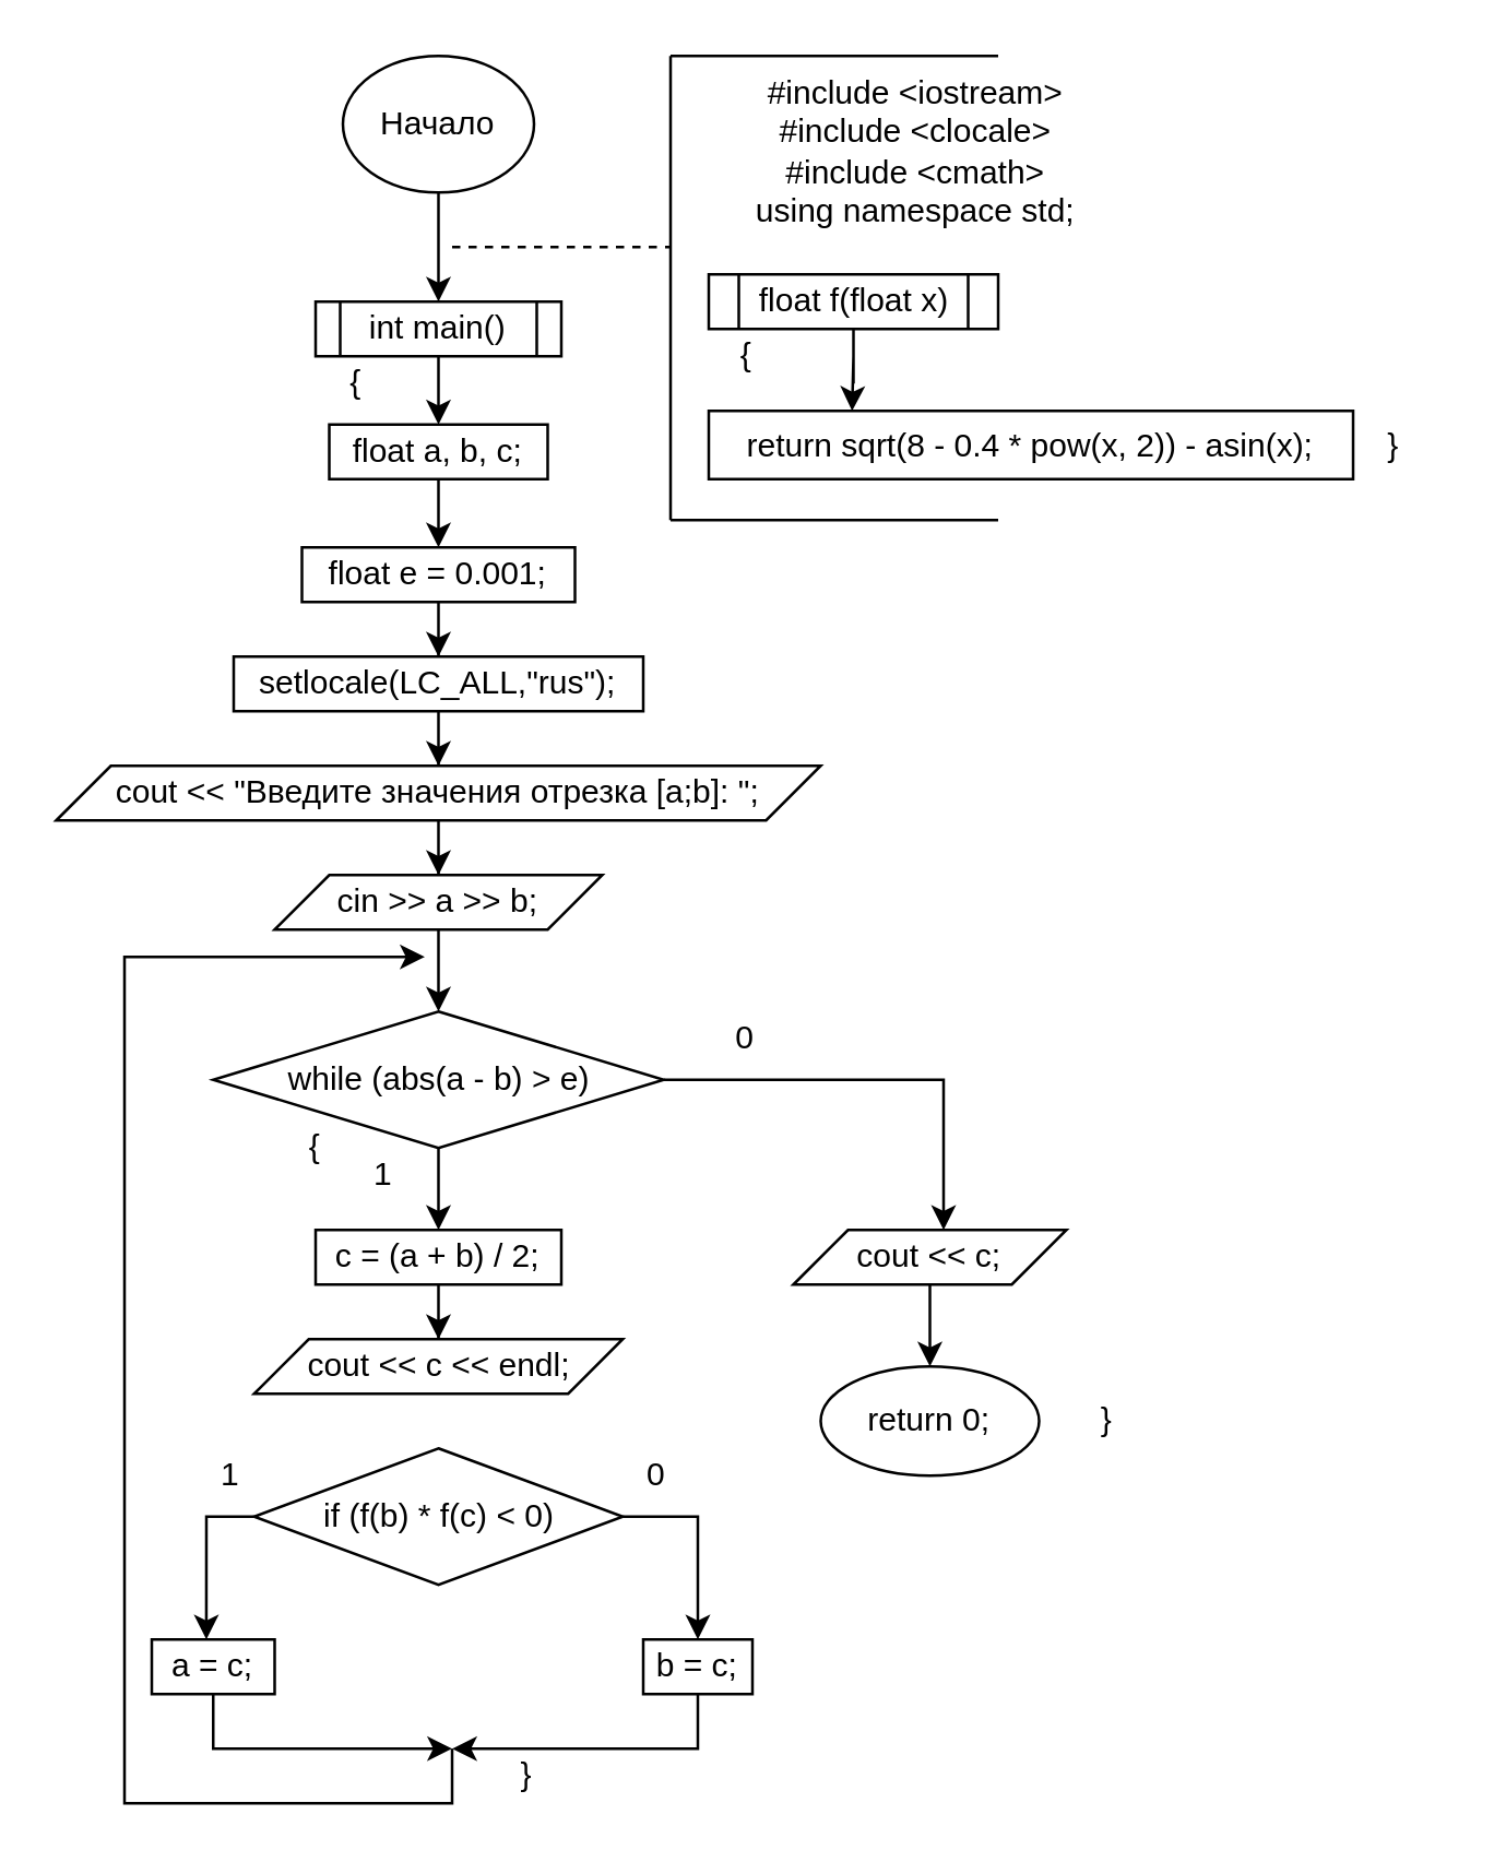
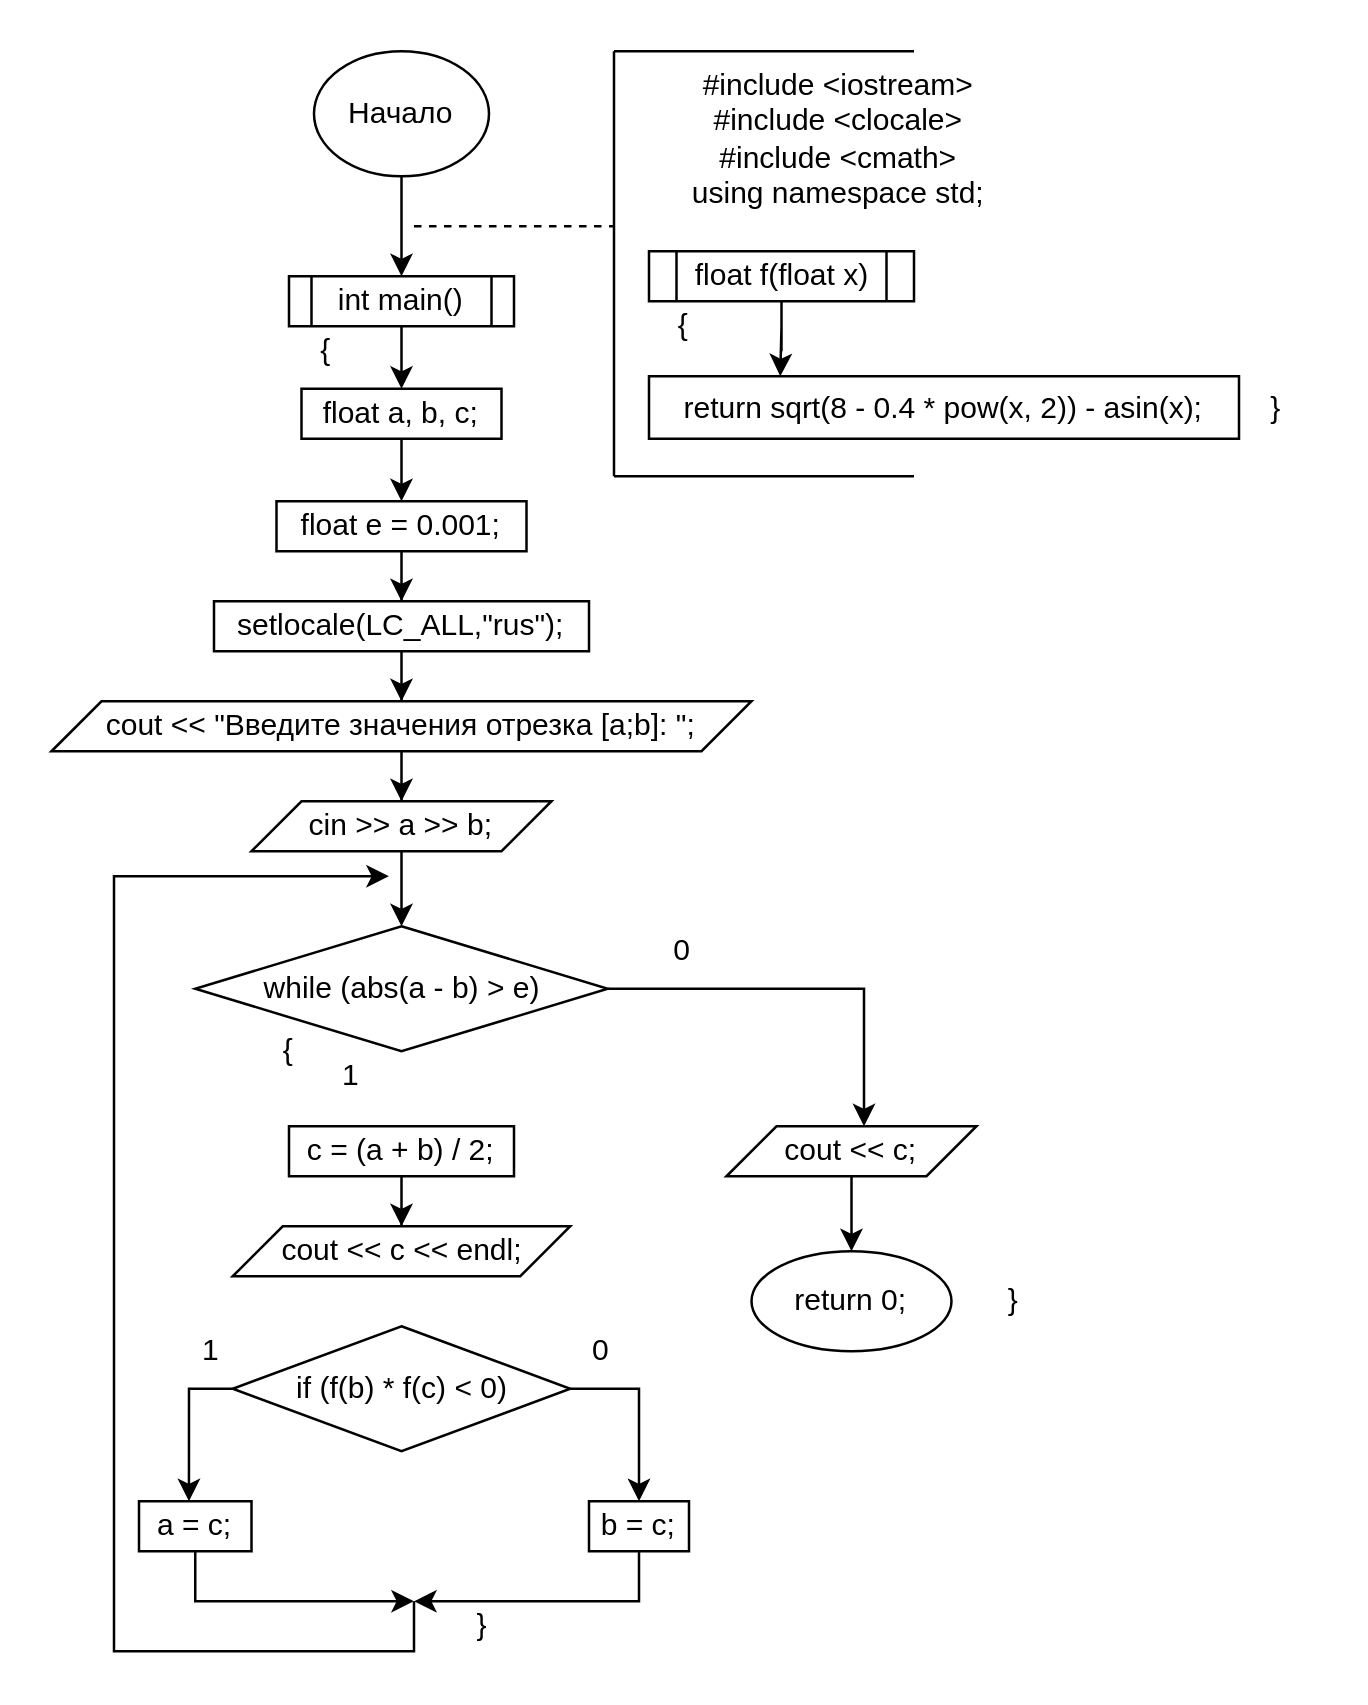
  <mxCell id="0" />
  <mxCell id="1" parent="0" />
  <mxCell id="2" style="edgeStyle=orthogonalEdgeStyle;rounded=0;orthogonalLoop=1;jettySize=auto;html=1;" parent="1" source="3" target="12" edge="1"><mxGeometry relative="1" as="geometry" /></mxCell>
  <mxCell id="3" value="Начало" style="ellipse;whiteSpace=wrap;html=1;" parent="1" vertex="1"><mxGeometry x="125" y="20" width="70" height="50" as="geometry" /></mxCell>
  <mxCell id="4" value="" style="endArrow=none;html=1;rounded=0;" parent="1" edge="1"><mxGeometry width="50" height="50" relative="1" as="geometry"><mxPoint x="245" y="20" as="sourcePoint" /><mxPoint x="365" y="20" as="targetPoint" /></mxGeometry></mxCell>
  <mxCell id="5" value="" style="endArrow=none;html=1;rounded=0;" parent="1" edge="1"><mxGeometry width="50" height="50" relative="1" as="geometry"><mxPoint x="245" y="190" as="sourcePoint" /><mxPoint x="245" y="20" as="targetPoint" /></mxGeometry></mxCell>
  <mxCell id="6" value="&lt;div&gt;#include &amp;lt;iostream&amp;gt;&lt;/div&gt;&lt;div&gt;#include &amp;lt;clocale&amp;gt;&lt;/div&gt;&lt;div&gt;#include &amp;lt;cmath&amp;gt;&lt;/div&gt;&lt;div&gt;using namespace std;&lt;/div&gt;" style="text;html=1;align=center;verticalAlign=middle;whiteSpace=wrap;rounded=0;" parent="1" vertex="1"><mxGeometry x="255" y="20" width="160" height="70" as="geometry" /></mxCell>
  <mxCell id="7" style="edgeStyle=orthogonalEdgeStyle;rounded=0;orthogonalLoop=1;jettySize=auto;html=1;entryX=0.25;entryY=0;entryDx=0;entryDy=0;" parent="1" source="8" edge="1"><mxGeometry relative="1" as="geometry"><mxPoint x="311.5" y="150" as="targetPoint" /></mxGeometry></mxCell>
  <mxCell id="8" value="float f(float x)" style="shape=process;whiteSpace=wrap;html=1;backgroundOutline=1;" parent="1" vertex="1"><mxGeometry x="259" y="100" width="106" height="20" as="geometry" /></mxCell>
  <mxCell id="9" value="{" style="text;html=1;align=center;verticalAlign=middle;whiteSpace=wrap;rounded=0;" parent="1" vertex="1"><mxGeometry x="100" y="410" width="30" height="20" as="geometry" /></mxCell>
  <mxCell id="10" value="}" style="text;html=1;align=center;verticalAlign=middle;whiteSpace=wrap;rounded=0;" parent="1" vertex="1"><mxGeometry x="495" y="150" width="30" height="25" as="geometry" /></mxCell>
  <mxCell id="11" style="edgeStyle=orthogonalEdgeStyle;rounded=0;orthogonalLoop=1;jettySize=auto;html=1;entryX=0.5;entryY=0;entryDx=0;entryDy=0;" edge="1" parent="1" source="12" target="21"><mxGeometry relative="1" as="geometry" /></mxCell>
  <mxCell id="12" value="int main()" style="shape=process;whiteSpace=wrap;html=1;backgroundOutline=1;" parent="1" vertex="1"><mxGeometry x="115" y="110" width="90" height="20" as="geometry" /></mxCell>
  <mxCell id="13" value="" style="endArrow=none;dashed=1;html=1;rounded=0;" parent="1" edge="1"><mxGeometry width="50" height="50" relative="1" as="geometry"><mxPoint x="165" y="90" as="sourcePoint" /><mxPoint x="245" y="90" as="targetPoint" /></mxGeometry></mxCell>
  <mxCell id="14" style="edgeStyle=orthogonalEdgeStyle;rounded=0;orthogonalLoop=1;jettySize=auto;html=1;entryX=0.5;entryY=0;entryDx=0;entryDy=0;" edge="1" parent="1" source="15" target="17"><mxGeometry relative="1" as="geometry" /></mxCell>
  <mxCell id="15" value="float e = 0.001;" style="rounded=0;whiteSpace=wrap;html=1;" parent="1" vertex="1"><mxGeometry x="110" y="200" width="100" height="20" as="geometry" /></mxCell>
  <mxCell id="16" style="edgeStyle=orthogonalEdgeStyle;rounded=0;orthogonalLoop=1;jettySize=auto;html=1;entryX=0.5;entryY=0;entryDx=0;entryDy=0;" edge="1" parent="1" source="17" target="24"><mxGeometry relative="1" as="geometry" /></mxCell>
  <mxCell id="17" value="setlocale(LC_ALL,&quot;rus&quot;);" style="rounded=0;whiteSpace=wrap;html=1;" parent="1" vertex="1"><mxGeometry x="85" y="240" width="150" height="20" as="geometry" /></mxCell>
  <mxCell id="18" value="return sqrt(8 - 0.4 * pow(x, 2)) - asin(x);" style="rounded=0;whiteSpace=wrap;html=1;" vertex="1" parent="1"><mxGeometry x="259" y="150" width="236" height="25" as="geometry" /></mxCell>
  <mxCell id="19" value="" style="endArrow=none;html=1;rounded=0;" edge="1" parent="1"><mxGeometry width="50" height="50" relative="1" as="geometry"><mxPoint x="245" y="190" as="sourcePoint" /><mxPoint x="365" y="190" as="targetPoint" /></mxGeometry></mxCell>
  <mxCell id="20" style="edgeStyle=orthogonalEdgeStyle;rounded=0;orthogonalLoop=1;jettySize=auto;html=1;entryX=0.5;entryY=0;entryDx=0;entryDy=0;" edge="1" parent="1" source="21" target="15"><mxGeometry relative="1" as="geometry" /></mxCell>
  <mxCell id="21" value="float a, b, c;" style="rounded=0;whiteSpace=wrap;html=1;" vertex="1" parent="1"><mxGeometry x="120" y="155" width="80" height="20" as="geometry" /></mxCell>
  <mxCell id="22" value="{" style="text;html=1;align=center;verticalAlign=middle;whiteSpace=wrap;rounded=0;" vertex="1" parent="1"><mxGeometry x="115" y="130" width="30" height="20" as="geometry" /></mxCell>
  <mxCell id="23" style="edgeStyle=orthogonalEdgeStyle;rounded=0;orthogonalLoop=1;jettySize=auto;html=1;" edge="1" parent="1" source="24" target="26"><mxGeometry relative="1" as="geometry" /></mxCell>
  <mxCell id="24" value="cout &amp;lt;&amp;lt; &quot;Введите значения отрезка [a;b]: &quot;;" style="shape=parallelogram;perimeter=parallelogramPerimeter;whiteSpace=wrap;html=1;fixedSize=1;" vertex="1" parent="1"><mxGeometry x="20" y="280" width="280" height="20" as="geometry" /></mxCell>
  <mxCell id="25" style="edgeStyle=orthogonalEdgeStyle;rounded=0;orthogonalLoop=1;jettySize=auto;html=1;" edge="1" parent="1" source="26" target="28"><mxGeometry relative="1" as="geometry" /></mxCell>
  <mxCell id="26" value="cin &amp;gt;&amp;gt; a &amp;gt;&amp;gt; b;" style="shape=parallelogram;perimeter=parallelogramPerimeter;whiteSpace=wrap;html=1;fixedSize=1;" vertex="1" parent="1"><mxGeometry x="100" y="320" width="120" height="20" as="geometry" /></mxCell>
- <mxCell id="27" style="edgeStyle=orthogonalEdgeStyle;rounded=0;orthogonalLoop=1;jettySize=auto;html=1;entryX=0.5;entryY=0;entryDx=0;entryDy=0;" edge="1" parent="1" source="28" target="30"><mxGeometry relative="1" as="geometry" /></mxCell>
  <mxCell id="28" value="while (abs(a - b) &amp;gt; e)" style="rhombus;whiteSpace=wrap;html=1;" vertex="1" parent="1"><mxGeometry x="77.5" y="370" width="165" height="50" as="geometry" /></mxCell>
  <mxCell id="29" style="edgeStyle=orthogonalEdgeStyle;rounded=0;orthogonalLoop=1;jettySize=auto;html=1;" edge="1" parent="1" source="30" target="31"><mxGeometry relative="1" as="geometry" /></mxCell>
  <mxCell id="30" value="c = (a + b) / 2;" style="rounded=0;whiteSpace=wrap;html=1;" vertex="1" parent="1"><mxGeometry x="115" y="450" width="90" height="20" as="geometry" /></mxCell>
  <mxCell id="31" value="cout &amp;lt;&amp;lt; c &amp;lt;&amp;lt; endl;" style="shape=parallelogram;perimeter=parallelogramPerimeter;whiteSpace=wrap;html=1;fixedSize=1;" vertex="1" parent="1"><mxGeometry x="92.5" y="490" width="135" height="20" as="geometry" /></mxCell>
  <mxCell id="32" style="edgeStyle=orthogonalEdgeStyle;rounded=0;orthogonalLoop=1;jettySize=auto;html=1;entryX=0.444;entryY=0;entryDx=0;entryDy=0;entryPerimeter=0;" edge="1" parent="1" source="34" target="38"><mxGeometry relative="1" as="geometry"><mxPoint x="75" y="590" as="targetPoint" /><Array as="points"><mxPoint x="75" y="555" /></Array></mxGeometry></mxCell>
  <mxCell id="33" style="edgeStyle=orthogonalEdgeStyle;rounded=0;orthogonalLoop=1;jettySize=auto;html=1;entryX=0.5;entryY=0;entryDx=0;entryDy=0;" edge="1" parent="1" source="34" target="40"><mxGeometry relative="1" as="geometry"><Array as="points"><mxPoint x="255" y="555" /></Array></mxGeometry></mxCell>
  <mxCell id="34" value="if (f(b) * f(c) &amp;lt; 0)" style="rhombus;whiteSpace=wrap;html=1;" vertex="1" parent="1"><mxGeometry x="92.5" y="530" width="135" height="50" as="geometry" /></mxCell>
  <mxCell id="35" value="1" style="text;html=1;align=center;verticalAlign=middle;whiteSpace=wrap;rounded=0;" vertex="1" parent="1"><mxGeometry x="125" y="420" width="30" height="20" as="geometry" /></mxCell>
  <mxCell id="36" value="0" style="text;html=1;align=center;verticalAlign=middle;whiteSpace=wrap;rounded=0;" vertex="1" parent="1"><mxGeometry x="255" y="370" width="35" height="20" as="geometry" /></mxCell>
  <mxCell id="37" style="edgeStyle=orthogonalEdgeStyle;rounded=0;orthogonalLoop=1;jettySize=auto;html=1;" edge="1" parent="1" source="38"><mxGeometry relative="1" as="geometry"><mxPoint x="165" y="640" as="targetPoint" /><Array as="points"><mxPoint x="78" y="640" /></Array></mxGeometry></mxCell>
  <mxCell id="38" value="a = c;" style="rounded=0;whiteSpace=wrap;html=1;" vertex="1" parent="1"><mxGeometry x="55" y="600" width="45" height="20" as="geometry" /></mxCell>
  <mxCell id="39" style="edgeStyle=orthogonalEdgeStyle;rounded=0;orthogonalLoop=1;jettySize=auto;html=1;" edge="1" parent="1" source="40"><mxGeometry relative="1" as="geometry"><mxPoint x="165" y="640" as="targetPoint" /><Array as="points"><mxPoint x="255" y="640" /></Array></mxGeometry></mxCell>
  <mxCell id="40" value="b = c;" style="rounded=0;whiteSpace=wrap;html=1;" vertex="1" parent="1"><mxGeometry x="235" y="600" width="40" height="20" as="geometry" /></mxCell>
  <mxCell id="41" value="1" style="text;html=1;align=center;verticalAlign=middle;whiteSpace=wrap;rounded=0;" vertex="1" parent="1"><mxGeometry x="75" y="530" width="17.5" height="20" as="geometry" /></mxCell>
  <mxCell id="42" value="0" style="text;html=1;align=center;verticalAlign=middle;whiteSpace=wrap;rounded=0;" vertex="1" parent="1"><mxGeometry x="227.5" y="530" width="24" height="20" as="geometry" /></mxCell>
  <mxCell id="43" value="" style="endArrow=classic;html=1;rounded=0;" edge="1" parent="1"><mxGeometry width="50" height="50" relative="1" as="geometry"><mxPoint x="165" y="640" as="sourcePoint" /><mxPoint x="155" y="350" as="targetPoint" /><Array as="points"><mxPoint x="165" y="660" /><mxPoint x="135" y="660" /><mxPoint x="45" y="660" /><mxPoint x="45" y="350" /></Array></mxGeometry></mxCell>
  <mxCell id="44" style="edgeStyle=orthogonalEdgeStyle;rounded=0;orthogonalLoop=1;jettySize=auto;html=1;" edge="1" parent="1" source="45" target="47"><mxGeometry relative="1" as="geometry" /></mxCell>
  <mxCell id="45" value="cout &amp;lt;&amp;lt; c;" style="shape=parallelogram;perimeter=parallelogramPerimeter;whiteSpace=wrap;html=1;fixedSize=1;" vertex="1" parent="1"><mxGeometry x="290" y="450" width="100" height="20" as="geometry" /></mxCell>
  <mxCell id="46" style="edgeStyle=orthogonalEdgeStyle;rounded=0;orthogonalLoop=1;jettySize=auto;html=1;entryX=0.55;entryY=0;entryDx=0;entryDy=0;entryPerimeter=0;" edge="1" parent="1" source="28" target="45"><mxGeometry relative="1" as="geometry" /></mxCell>
  <mxCell id="47" value="return 0;" style="ellipse;whiteSpace=wrap;html=1;" vertex="1" parent="1"><mxGeometry x="300" y="500" width="80" height="40" as="geometry" /></mxCell>
  <mxCell id="48" value="{" style="text;html=1;align=center;verticalAlign=middle;whiteSpace=wrap;rounded=0;" vertex="1" parent="1"><mxGeometry x="258" y="120" width="30" height="20" as="geometry" /></mxCell>
  <mxCell id="49" value="}" style="text;html=1;align=center;verticalAlign=middle;whiteSpace=wrap;rounded=0;" vertex="1" parent="1"><mxGeometry x="390" y="507.5" width="30" height="25" as="geometry" /></mxCell>
  <mxCell id="50" value="}" style="text;html=1;align=center;verticalAlign=middle;whiteSpace=wrap;rounded=0;" vertex="1" parent="1"><mxGeometry x="180" y="640" width="25" height="20" as="geometry" /></mxCell>
